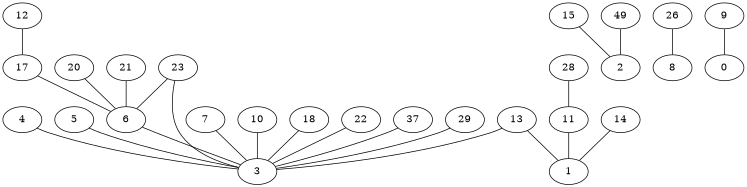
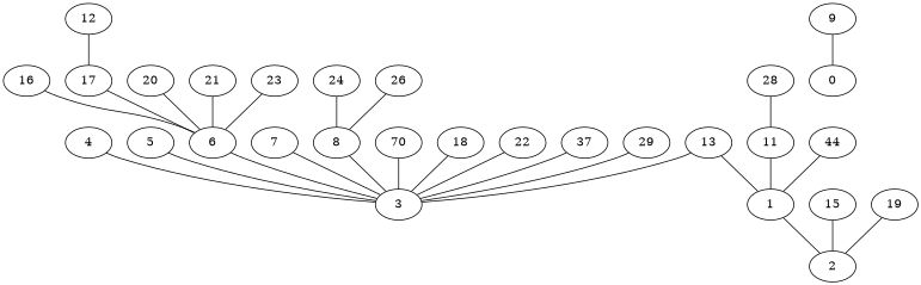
  graph {
    13
    3
    1
    2
    15
-   19 [label=49]
+   19
    4
    5
    6
    7
    8
-   10
+   10 [label=70]
    18
    22
    n15 [label=37]
    29
+   24
    26
+   16
    17
    20
    21
    23
    12
    9
    0
    11
-   14
+   14 [label=44]
    28
    13 -- 3
    13 -- 1
+   1 -- 2
    15 -- 2
    19 -- 2
    4 -- 3
    5 -- 3
    6 -- 3
    7 -- 3
-   23 -- 3
+   8 -- 3
    10 -- 3
    18 -- 3
    22 -- 3
    n15 -- 3
    29 -- 3
+   24 -- 8
    26 -- 8
+   16 -- 6
    17 -- 6
    20 -- 6
    21 -- 6
    23 -- 6
    12 -- 17
    9 -- 0
    11 -- 1
    14 -- 1
    28 -- 11
  }
